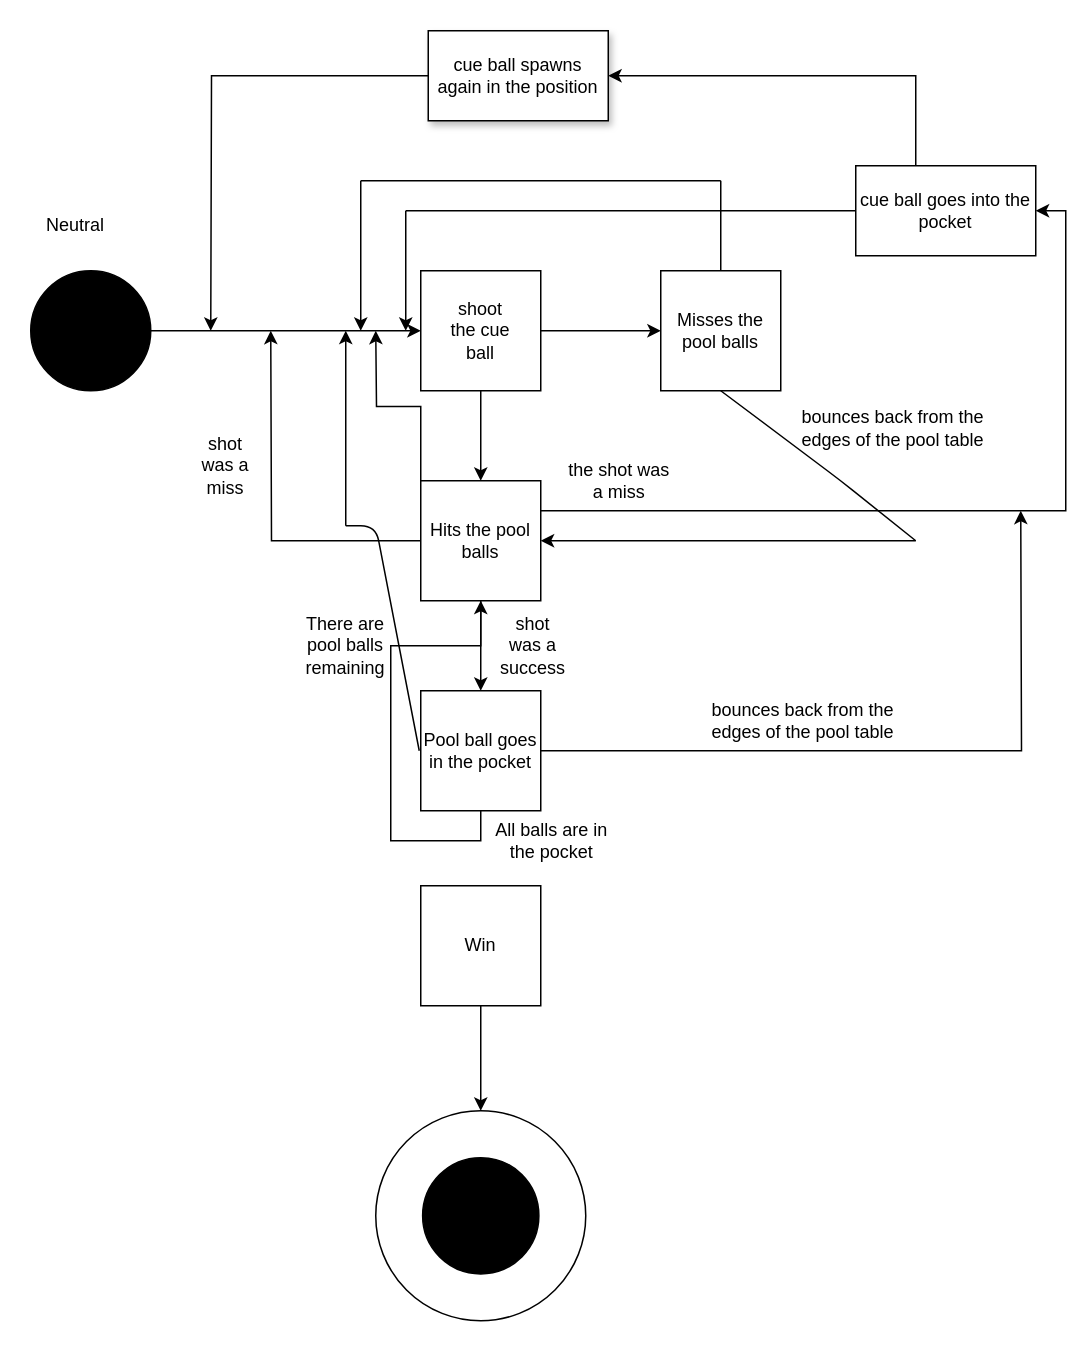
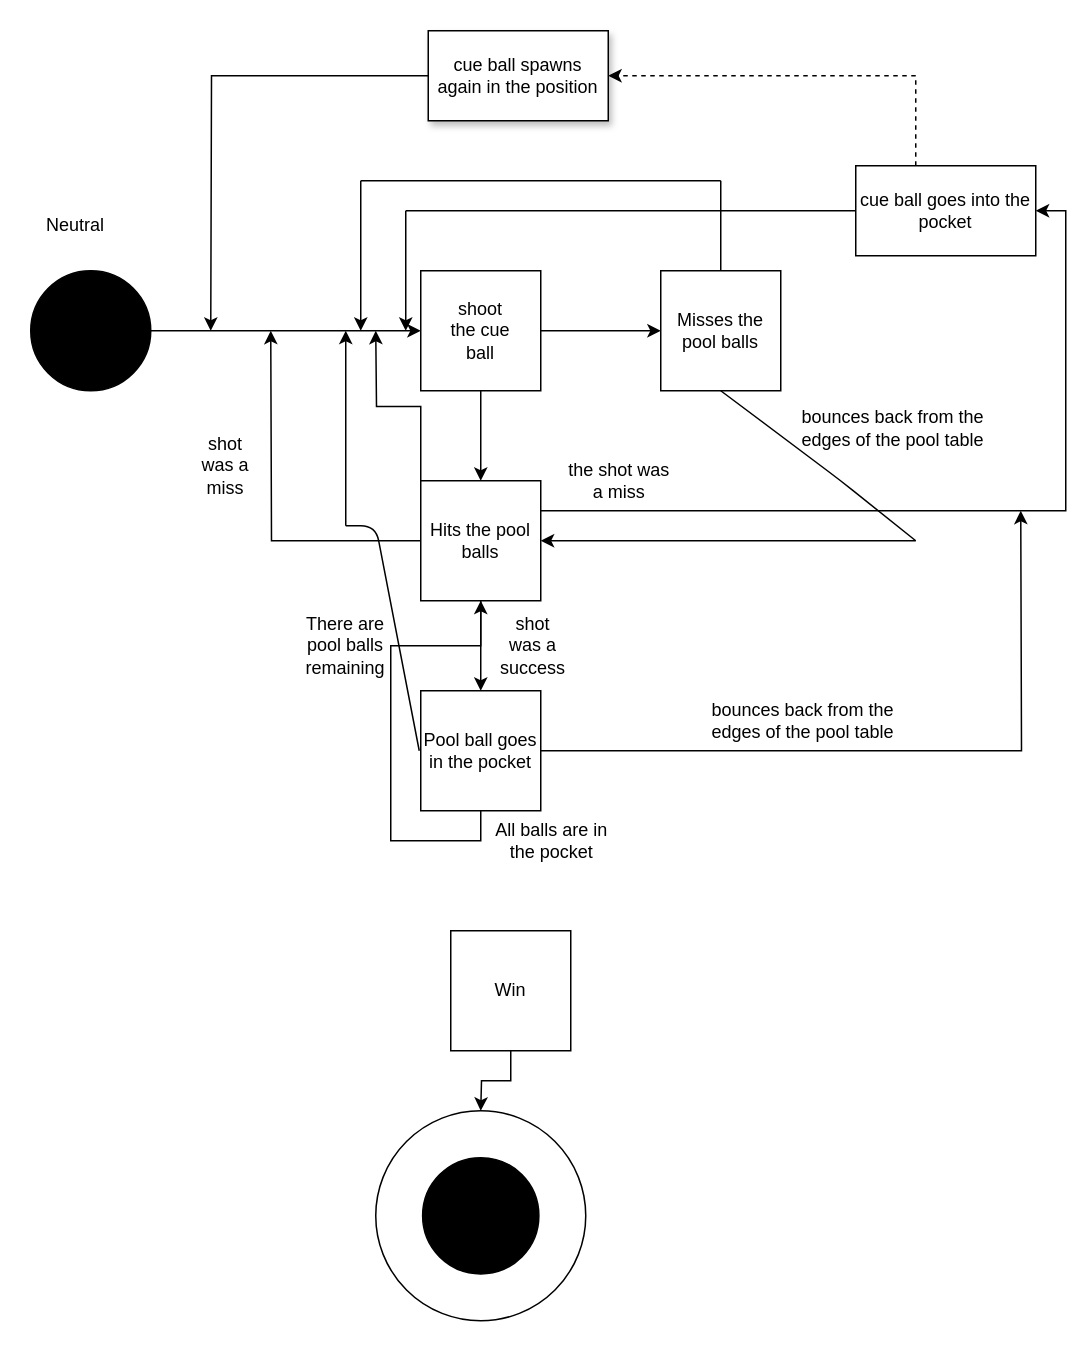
  <mxCell id="0" />
  <mxCell id="1" parent="0" />
  <mxCell id="2" style="edgeStyle=orthogonalEdgeStyle;rounded=0;orthogonalLoop=1;jettySize=auto;html=1;" edge="1" parent="1" source="3"><mxGeometry relative="1" as="geometry"><mxPoint x="280" y="220" as="targetPoint" /></mxGeometry></mxCell>
  <mxCell id="3" value="" style="ellipse;whiteSpace=wrap;html=1;fillColor=#000000;" vertex="1" parent="1"><mxGeometry x="20" y="180" width="80" height="80" as="geometry" /></mxCell>
  <mxCell id="4" style="edgeStyle=orthogonalEdgeStyle;rounded=0;orthogonalLoop=1;jettySize=auto;html=1;exitX=0.5;exitY=1;exitDx=0;exitDy=0;" edge="1" parent="1" source="6"><mxGeometry relative="1" as="geometry"><mxPoint x="320" y="320" as="targetPoint" /></mxGeometry></mxCell>
  <mxCell id="5" style="edgeStyle=orthogonalEdgeStyle;rounded=0;orthogonalLoop=1;jettySize=auto;html=1;" edge="1" parent="1" source="6"><mxGeometry relative="1" as="geometry"><mxPoint x="440" y="220" as="targetPoint" /></mxGeometry></mxCell>
  <mxCell id="6" value="" style="whiteSpace=wrap;html=1;aspect=fixed;fillColor=#FFFFFF;" vertex="1" parent="1"><mxGeometry x="280" y="180" width="80" height="80" as="geometry" /></mxCell>
  <mxCell id="7" value="shoot the cue ball" style="text;html=1;strokeColor=none;fillColor=none;align=center;verticalAlign=middle;whiteSpace=wrap;rounded=0;" vertex="1" parent="1"><mxGeometry x="295" y="200" width="50" height="40" as="geometry" /></mxCell>
  <mxCell id="8" style="edgeStyle=orthogonalEdgeStyle;rounded=0;orthogonalLoop=1;jettySize=auto;html=1;" edge="1" parent="1" source="12"><mxGeometry relative="1" as="geometry"><mxPoint x="320" y="460" as="targetPoint" /></mxGeometry></mxCell>
  <mxCell id="9" style="edgeStyle=orthogonalEdgeStyle;rounded=0;orthogonalLoop=1;jettySize=auto;html=1;exitX=1;exitY=0.25;exitDx=0;exitDy=0;entryX=1;entryY=0.5;entryDx=0;entryDy=0;" edge="1" parent="1" source="12" target="31"><mxGeometry relative="1" as="geometry"><mxPoint x="440" y="325" as="sourcePoint" /></mxGeometry></mxCell>
  <mxCell id="10" style="edgeStyle=orthogonalEdgeStyle;rounded=0;orthogonalLoop=1;jettySize=auto;html=1;exitX=0;exitY=0;exitDx=0;exitDy=0;" edge="1" parent="1" source="12"><mxGeometry relative="1" as="geometry"><mxPoint x="250" y="220" as="targetPoint" /></mxGeometry></mxCell>
  <mxCell id="11" style="edgeStyle=orthogonalEdgeStyle;rounded=0;orthogonalLoop=1;jettySize=auto;html=1;" edge="1" parent="1" source="12"><mxGeometry relative="1" as="geometry"><mxPoint x="180" y="220" as="targetPoint" /></mxGeometry></mxCell>
  <mxCell id="12" value="Hits the pool balls" style="whiteSpace=wrap;html=1;aspect=fixed;fillColor=#FFFFFF;" vertex="1" parent="1"><mxGeometry x="280" y="320" width="80" height="80" as="geometry" /></mxCell>
  <mxCell id="13" value="Misses the pool balls" style="whiteSpace=wrap;html=1;aspect=fixed;fillColor=#FFFFFF;" vertex="1" parent="1"><mxGeometry x="440" y="180" width="80" height="80" as="geometry" /></mxCell>
  <mxCell id="14" value="" style="endArrow=none;html=1;exitX=0.5;exitY=1;exitDx=0;exitDy=0;" edge="1" parent="1" source="13"><mxGeometry width="50" height="50" relative="1" as="geometry"><mxPoint x="530" y="310" as="sourcePoint" /><mxPoint x="610" y="360" as="targetPoint" /><Array as="points"><mxPoint x="560" y="320" /></Array></mxGeometry></mxCell>
  <mxCell id="15" value="" style="endArrow=classic;html=1;entryX=1;entryY=0.5;entryDx=0;entryDy=0;" edge="1" parent="1" target="12"><mxGeometry width="50" height="50" relative="1" as="geometry"><mxPoint x="610" y="360" as="sourcePoint" /><mxPoint x="170" y="420" as="targetPoint" /></mxGeometry></mxCell>
  <mxCell id="16" value="bounces back from the edges of the pool table" style="text;html=1;strokeColor=none;fillColor=none;align=center;verticalAlign=middle;whiteSpace=wrap;rounded=0;" vertex="1" parent="1"><mxGeometry x="520" y="280" width="150" height="10" as="geometry" /></mxCell>
  <mxCell id="17" style="edgeStyle=orthogonalEdgeStyle;rounded=0;orthogonalLoop=1;jettySize=auto;html=1;exitX=0.5;exitY=1;exitDx=0;exitDy=0;" edge="1" parent="1" source="19" target="12"><mxGeometry relative="1" as="geometry" /></mxCell>
  <mxCell id="18" style="edgeStyle=orthogonalEdgeStyle;rounded=0;orthogonalLoop=1;jettySize=auto;html=1;exitX=1;exitY=0.5;exitDx=0;exitDy=0;" edge="1" parent="1" source="19"><mxGeometry relative="1" as="geometry"><mxPoint x="680" y="340" as="targetPoint" /></mxGeometry></mxCell>
  <mxCell id="19" value="Pool ball goes in the pocket" style="whiteSpace=wrap;html=1;aspect=fixed;fillColor=#FFFFFF;" vertex="1" parent="1"><mxGeometry x="280" y="460" width="80" height="80" as="geometry" /></mxCell>
  <mxCell id="20" value="" style="endArrow=none;html=1;exitX=0.5;exitY=0;exitDx=0;exitDy=0;" edge="1" parent="1" source="13"><mxGeometry width="50" height="50" relative="1" as="geometry"><mxPoint x="120" y="610" as="sourcePoint" /><mxPoint x="480" y="120" as="targetPoint" /></mxGeometry></mxCell>
  <mxCell id="21" value="" style="endArrow=none;html=1;" edge="1" parent="1"><mxGeometry width="50" height="50" relative="1" as="geometry"><mxPoint x="240" y="120" as="sourcePoint" /><mxPoint x="480" y="120" as="targetPoint" /></mxGeometry></mxCell>
  <mxCell id="22" value="" style="endArrow=classic;html=1;" edge="1" parent="1"><mxGeometry width="50" height="50" relative="1" as="geometry"><mxPoint x="240" y="120" as="sourcePoint" /><mxPoint x="240" y="220" as="targetPoint" /></mxGeometry></mxCell>
  <mxCell id="23" style="edgeStyle=orthogonalEdgeStyle;rounded=0;orthogonalLoop=1;jettySize=auto;html=1;" edge="1" parent="1" source="24"><mxGeometry relative="1" as="geometry"><mxPoint x="320" y="740" as="targetPoint" /></mxGeometry></mxCell>
- <mxCell id="24" value="Win" style="whiteSpace=wrap;html=1;aspect=fixed;fillColor=#FFFFFF;" vertex="1" parent="1"><mxGeometry x="280" y="590" width="80" height="80" as="geometry" /></mxCell>
+ <mxCell id="24" value="Win" style="whiteSpace=wrap;html=1;aspect=fixed;fillColor=#FFFFFF;" vertex="1" parent="1"><mxGeometry x="300" y="620" width="80" height="80" as="geometry" /></mxCell>
  <mxCell id="25" value="All balls are in the pocket" style="text;html=1;strokeColor=none;fillColor=none;align=center;verticalAlign=middle;whiteSpace=wrap;rounded=0;" vertex="1" parent="1"><mxGeometry x="320" y="550" width="95" height="20" as="geometry" /></mxCell>
  <mxCell id="26" value="shot was a success" style="text;html=1;strokeColor=none;fillColor=none;align=center;verticalAlign=middle;whiteSpace=wrap;rounded=0;" vertex="1" parent="1"><mxGeometry x="335" y="420" width="40" height="20" as="geometry" /></mxCell>
  <mxCell id="27" value="" style="endArrow=none;html=1;" edge="1" parent="1"><mxGeometry width="50" height="50" relative="1" as="geometry"><mxPoint x="279" y="500" as="sourcePoint" /><mxPoint x="230" y="350" as="targetPoint" /><Array as="points"><mxPoint x="250" y="350" /></Array></mxGeometry></mxCell>
  <mxCell id="28" value="" style="endArrow=classic;html=1;" edge="1" parent="1"><mxGeometry width="50" height="50" relative="1" as="geometry"><mxPoint x="230" y="350" as="sourcePoint" /><mxPoint x="230" y="220" as="targetPoint" /></mxGeometry></mxCell>
  <mxCell id="29" value="There are pool balls remaining" style="text;html=1;strokeColor=none;fillColor=none;align=center;verticalAlign=middle;whiteSpace=wrap;rounded=0;" vertex="1" parent="1"><mxGeometry x="210" y="420" width="40" height="20" as="geometry" /></mxCell>
- <mxCell id="30" style="edgeStyle=orthogonalEdgeStyle;rounded=0;orthogonalLoop=1;jettySize=auto;html=1;entryX=1;entryY=0.5;entryDx=0;entryDy=0;" edge="1" parent="1" source="31" target="39"><mxGeometry relative="1" as="geometry"><Array as="points"><mxPoint x="610" y="50" /></Array></mxGeometry></mxCell>
+ <mxCell id="30" style="edgeStyle=orthogonalEdgeStyle;rounded=0;orthogonalLoop=1;jettySize=auto;html=1;entryX=1;entryY=0.5;entryDx=0;entryDy=0;dashed=1;" edge="1" parent="1" source="31" target="39"><mxGeometry relative="1" as="geometry"><Array as="points"><mxPoint x="610" y="50" /></Array></mxGeometry></mxCell>
  <mxCell id="31" value="cue ball goes into the pocket" style="rounded=0;whiteSpace=wrap;html=1;fillColor=#FFFFFF;" vertex="1" parent="1"><mxGeometry x="570" y="110" width="120" height="60" as="geometry" /></mxCell>
  <mxCell id="32" value="" style="endArrow=none;html=1;" edge="1" parent="1"><mxGeometry width="50" height="50" relative="1" as="geometry"><mxPoint x="270" y="140" as="sourcePoint" /><mxPoint x="570" y="140" as="targetPoint" /></mxGeometry></mxCell>
  <mxCell id="33" value="" style="endArrow=classic;html=1;" edge="1" parent="1"><mxGeometry width="50" height="50" relative="1" as="geometry"><mxPoint x="270" y="140" as="sourcePoint" /><mxPoint x="270" y="220" as="targetPoint" /></mxGeometry></mxCell>
  <mxCell id="34" value="" style="ellipse;whiteSpace=wrap;html=1;fillColor=#FFFFFF;" vertex="1" parent="1"><mxGeometry x="250" y="740" width="140" height="140" as="geometry" /></mxCell>
  <mxCell id="35" value="" style="ellipse;whiteSpace=wrap;html=1;fillColor=#000000;" vertex="1" parent="1"><mxGeometry x="281.25" y="771.25" width="77.5" height="77.5" as="geometry" /></mxCell>
  <mxCell id="36" value="the shot was a miss" style="text;html=1;strokeColor=none;fillColor=none;align=center;verticalAlign=middle;whiteSpace=wrap;rounded=0;" vertex="1" parent="1"><mxGeometry x="375" y="310" width="75" height="20" as="geometry" /></mxCell>
  <mxCell id="37" value="shot was a miss" style="text;html=1;strokeColor=none;fillColor=none;align=center;verticalAlign=middle;whiteSpace=wrap;rounded=0;" vertex="1" parent="1"><mxGeometry x="130" y="300" width="40" height="20" as="geometry" /></mxCell>
  <mxCell id="38" style="edgeStyle=orthogonalEdgeStyle;rounded=0;orthogonalLoop=1;jettySize=auto;html=1;" edge="1" parent="1" source="39"><mxGeometry relative="1" as="geometry"><mxPoint x="140" y="220" as="targetPoint" /></mxGeometry></mxCell>
  <mxCell id="39" value="cue ball spawns again in the position" style="rounded=0;whiteSpace=wrap;html=1;fillColor=#FFFFFF;shadow=1;" vertex="1" parent="1"><mxGeometry x="285" y="20" width="120" height="60" as="geometry" /></mxCell>
  <mxCell id="40" value="Neutral" style="text;html=1;strokeColor=none;fillColor=none;align=center;verticalAlign=middle;whiteSpace=wrap;rounded=0;shadow=1;" vertex="1" parent="1"><mxGeometry x="30" y="140" width="40" height="20" as="geometry" /></mxCell>
  <mxCell id="41" value="bounces back from the edges of the pool table" style="text;html=1;strokeColor=none;fillColor=none;align=center;verticalAlign=middle;whiteSpace=wrap;rounded=0;shadow=1;" vertex="1" parent="1"><mxGeometry x="460" y="470" width="150" height="20" as="geometry" /></mxCell>
